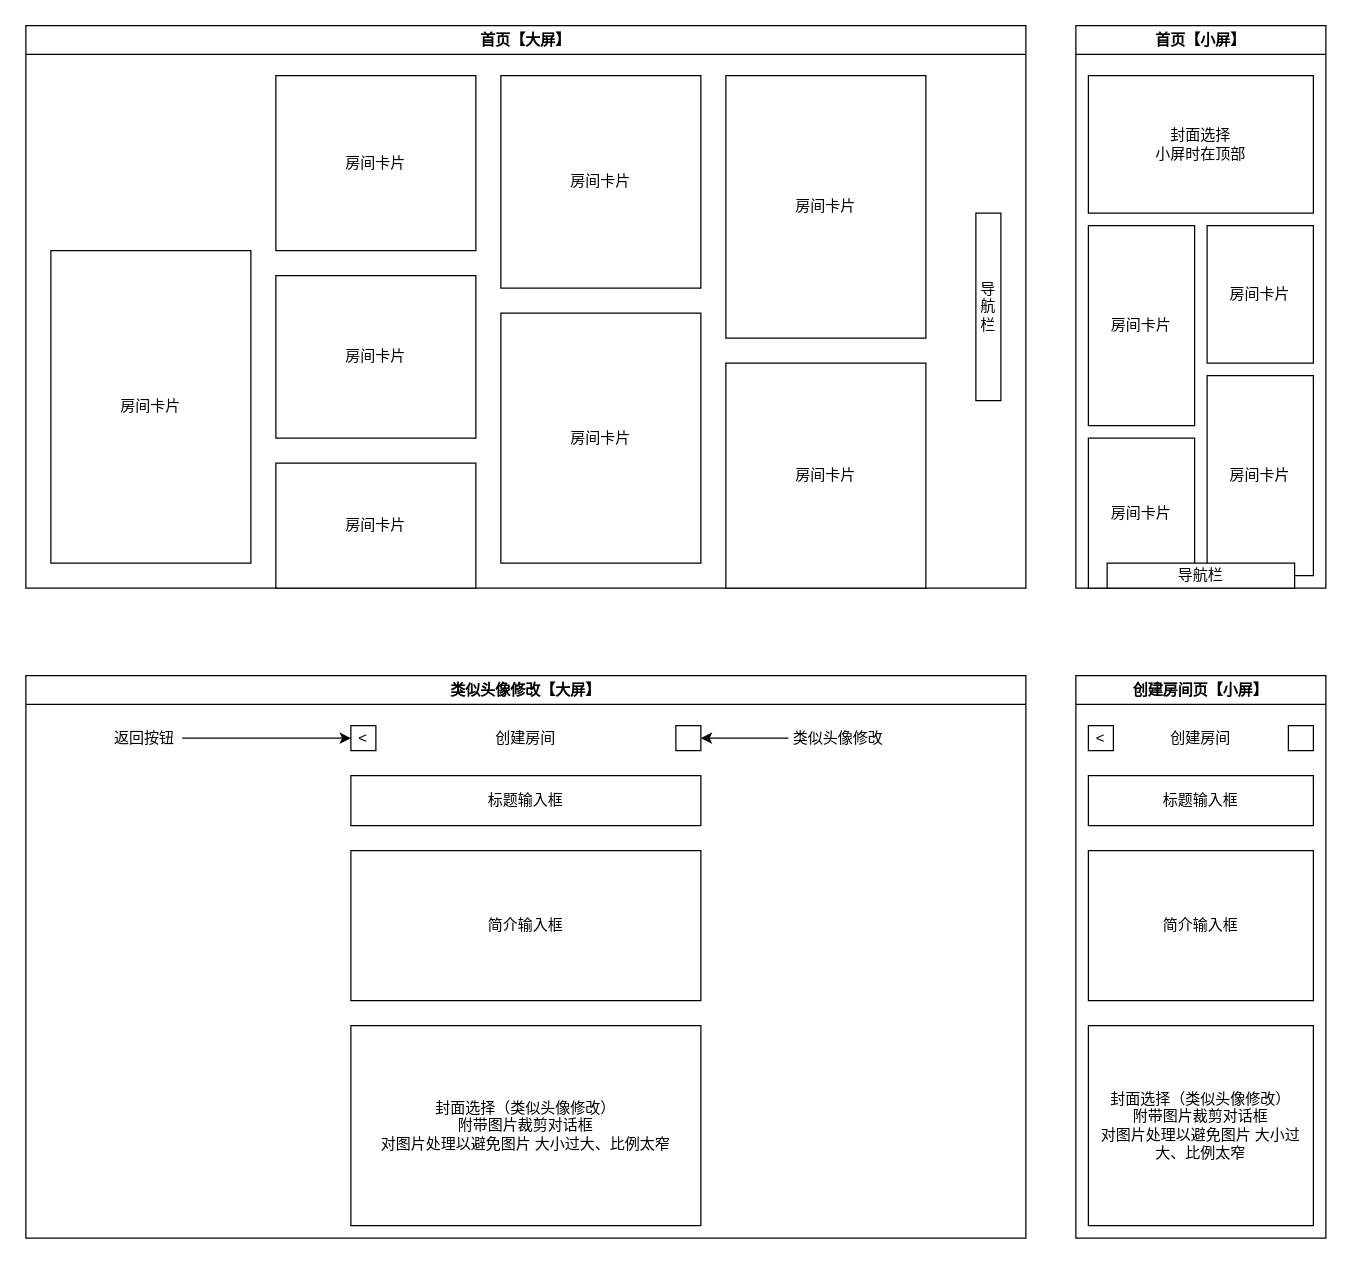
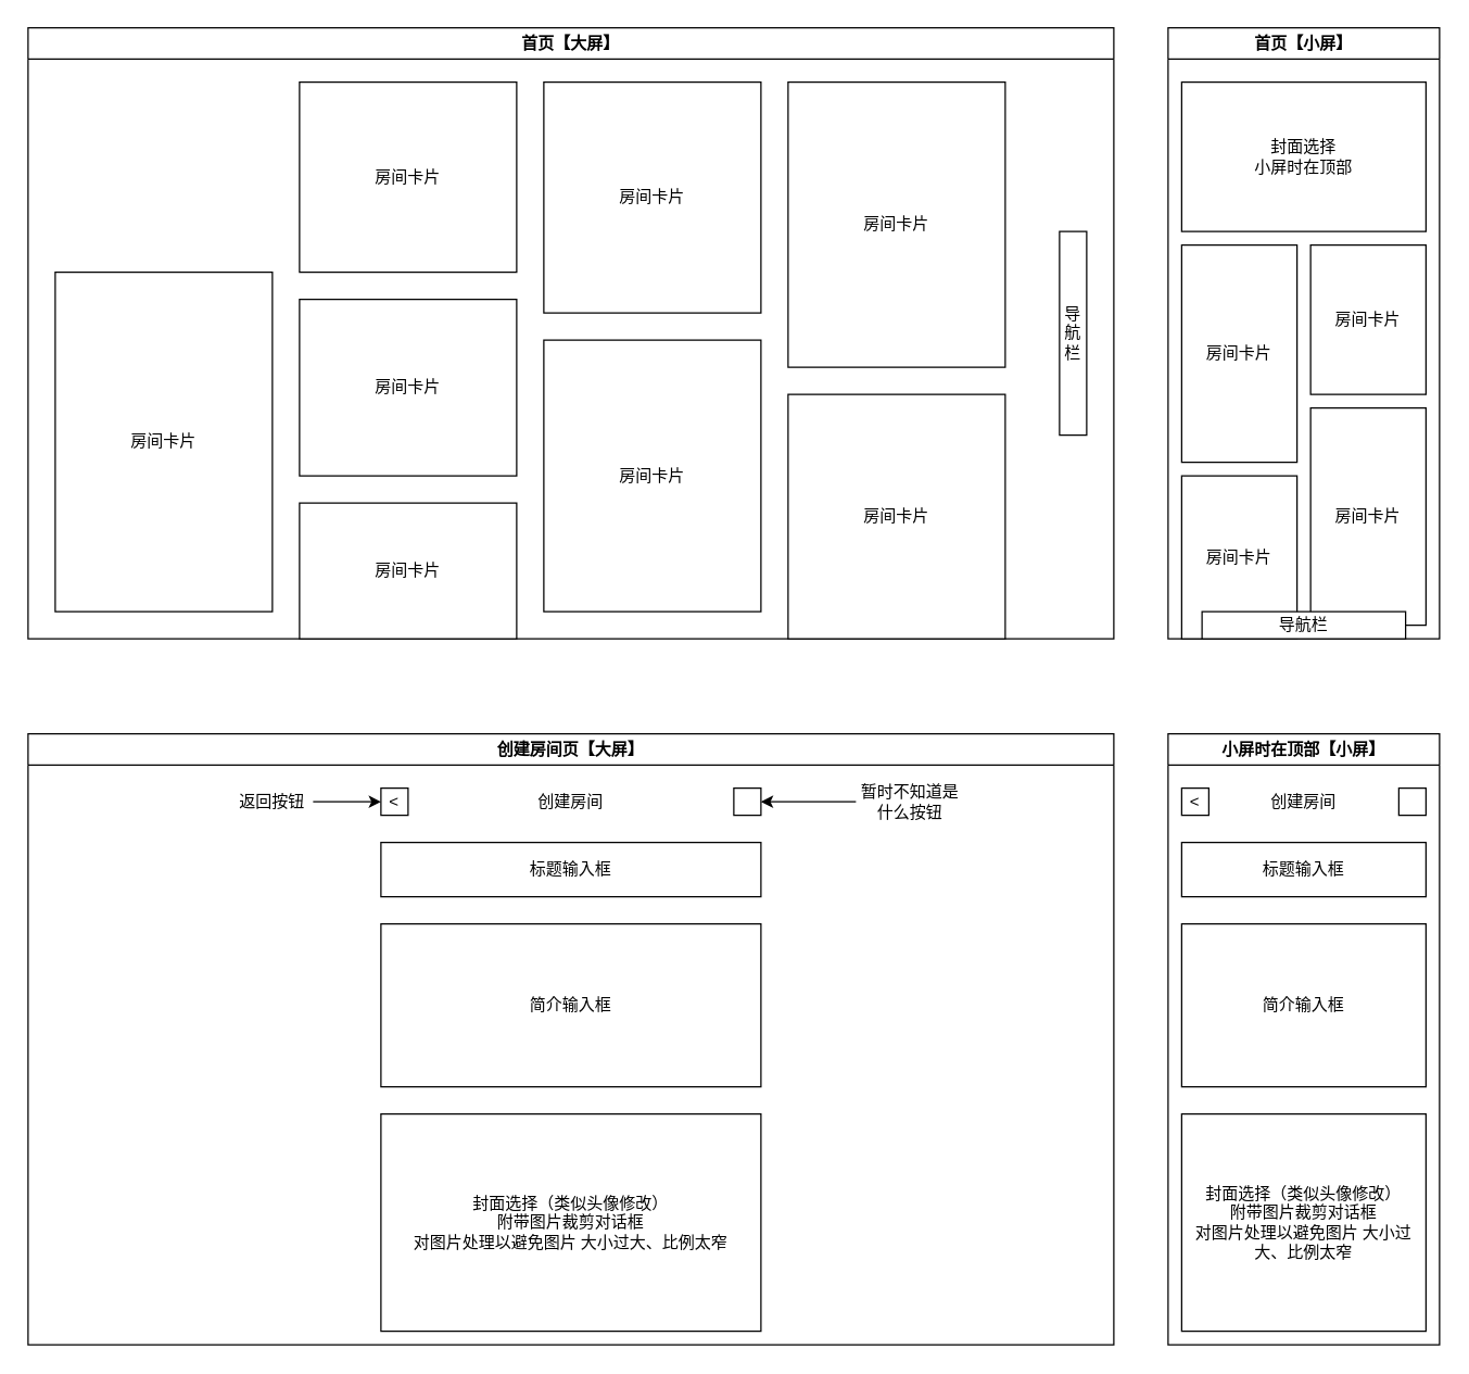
  <mxCell id="0" />
  <mxCell id="1" parent="0" />
  <mxCell id="2" value="首页【大屏】" style="swimlane;whiteSpace=wrap;html=1;" vertex="1" parent="1"><mxGeometry x="20" y="20" width="800" height="450" as="geometry" /></mxCell>
  <mxCell id="3" value="导航栏" style="rounded=0;whiteSpace=wrap;html=1;" vertex="1" parent="2"><mxGeometry x="760" y="150" width="20" height="150" as="geometry" /></mxCell>
  <mxCell id="4" value="房间卡片" style="rounded=0;whiteSpace=wrap;html=1;" vertex="1" parent="2"><mxGeometry x="200" y="40" width="160" height="140" as="geometry" /></mxCell>
  <mxCell id="5" value="房间卡片" style="rounded=0;whiteSpace=wrap;html=1;" vertex="1" parent="2"><mxGeometry x="380" y="40" width="160" height="170" as="geometry" /></mxCell>
  <mxCell id="6" value="房间卡片" style="rounded=0;whiteSpace=wrap;html=1;" vertex="1" parent="2"><mxGeometry x="560" y="40" width="160" height="210" as="geometry" /></mxCell>
  <mxCell id="7" value="房间卡片" style="rounded=0;whiteSpace=wrap;html=1;" vertex="1" parent="2"><mxGeometry x="20" y="180" width="160" height="250" as="geometry" /></mxCell>
  <mxCell id="8" value="房间卡片" style="rounded=0;whiteSpace=wrap;html=1;" vertex="1" parent="2"><mxGeometry x="200" y="200" width="160" height="130" as="geometry" /></mxCell>
  <mxCell id="9" value="房间卡片" style="rounded=0;whiteSpace=wrap;html=1;" vertex="1" parent="2"><mxGeometry x="380" y="230" width="160" height="200" as="geometry" /></mxCell>
  <mxCell id="10" value="房间卡片" style="rounded=0;whiteSpace=wrap;html=1;" vertex="1" parent="2"><mxGeometry x="560" y="270" width="160" height="180" as="geometry" /></mxCell>
  <mxCell id="11" value="房间卡片" style="rounded=0;whiteSpace=wrap;html=1;" vertex="1" parent="2"><mxGeometry x="200" y="350" width="160" height="100" as="geometry" /></mxCell>
  <mxCell id="12" value="首页【小屏】" style="swimlane;whiteSpace=wrap;html=1;" vertex="1" parent="1"><mxGeometry x="860" y="20" width="200" height="450" as="geometry"><mxRectangle x="920" y="80" width="140" height="30" as="alternateBounds" /></mxGeometry></mxCell>
  <mxCell id="13" value="封面选择&lt;br&gt;小屏时在顶部" style="rounded=0;whiteSpace=wrap;html=1;" vertex="1" parent="12"><mxGeometry x="10" y="40" width="180" height="110" as="geometry" /></mxCell>
  <mxCell id="14" value="房间卡片" style="rounded=0;whiteSpace=wrap;html=1;" vertex="1" parent="12"><mxGeometry x="10" y="160" width="85" height="160" as="geometry" /></mxCell>
  <mxCell id="15" value="房间卡片" style="rounded=0;whiteSpace=wrap;html=1;" vertex="1" parent="12"><mxGeometry x="105" y="160" width="85" height="110" as="geometry" /></mxCell>
  <mxCell id="16" value="房间卡片" style="rounded=0;whiteSpace=wrap;html=1;" vertex="1" parent="12"><mxGeometry x="105" y="280" width="85" height="160" as="geometry" /></mxCell>
  <mxCell id="17" value="房间卡片" style="rounded=0;whiteSpace=wrap;html=1;" vertex="1" parent="12"><mxGeometry x="10" y="330" width="85" height="120" as="geometry" /></mxCell>
  <mxCell id="18" value="导航栏" style="rounded=0;whiteSpace=wrap;html=1;" vertex="1" parent="12"><mxGeometry x="25" y="430" width="150" height="20" as="geometry" /></mxCell>
- <mxCell id="19" value="类似头像修改【大屏】" style="swimlane;whiteSpace=wrap;html=1;" vertex="1" parent="1"><mxGeometry x="20" y="540" width="800" height="450" as="geometry"><mxRectangle x="80" y="600" width="150" height="30" as="alternateBounds" /></mxGeometry></mxCell>
+ <mxCell id="19" value="创建房间页【大屏】" style="swimlane;whiteSpace=wrap;html=1;" vertex="1" parent="1"><mxGeometry x="20" y="540" width="800" height="450" as="geometry"><mxRectangle x="80" y="600" width="150" height="30" as="alternateBounds" /></mxGeometry></mxCell>
  <mxCell id="20" value="&amp;lt;" style="rounded=0;whiteSpace=wrap;html=1;" vertex="1" parent="19"><mxGeometry x="260" y="40" width="20" height="20" as="geometry" /></mxCell>
  <mxCell id="21" value="创建房间" style="text;html=1;strokeColor=none;fillColor=none;align=center;verticalAlign=middle;whiteSpace=wrap;rounded=0;" vertex="1" parent="19"><mxGeometry x="370" y="35" width="60" height="30" as="geometry" /></mxCell>
- <mxCell id="22" value="返回按钮" style="text;html=1;strokeColor=none;fillColor=none;align=center;verticalAlign=middle;whiteSpace=wrap;rounded=0;" vertex="1" parent="19"><mxGeometry x="65" y="35" width="60" height="30" as="geometry" /></mxCell>
+ <mxCell id="22" value="返回按钮" style="text;html=1;strokeColor=none;fillColor=none;align=center;verticalAlign=middle;whiteSpace=wrap;rounded=0;" vertex="1" parent="19"><mxGeometry x="150" y="35" width="60" height="30" as="geometry" /></mxCell>
  <mxCell id="23" style="edgeStyle=orthogonalEdgeStyle;rounded=0;orthogonalLoop=1;jettySize=auto;html=1;entryX=0;entryY=0.5;entryDx=0;entryDy=0;" edge="1" parent="19" source="22" target="20"><mxGeometry relative="1" as="geometry" /></mxCell>
  <mxCell id="24" value="" style="rounded=0;whiteSpace=wrap;html=1;" vertex="1" parent="19"><mxGeometry x="520" y="40" width="20" height="20" as="geometry" /></mxCell>
  <mxCell id="25" style="edgeStyle=orthogonalEdgeStyle;rounded=0;orthogonalLoop=1;jettySize=auto;html=1;entryX=1;entryY=0.5;entryDx=0;entryDy=0;" edge="1" parent="19" source="26" target="24"><mxGeometry relative="1" as="geometry" /></mxCell>
- <mxCell id="26" value="类似头像修改" style="text;html=1;strokeColor=none;fillColor=none;align=center;verticalAlign=middle;whiteSpace=wrap;rounded=0;" vertex="1" parent="19"><mxGeometry x="610" y="35" width="80" height="30" as="geometry" /></mxCell>
+ <mxCell id="26" value="暂时不知道是什么按钮" style="text;html=1;strokeColor=none;fillColor=none;align=center;verticalAlign=middle;whiteSpace=wrap;rounded=0;" vertex="1" parent="19"><mxGeometry x="610" y="35" width="80" height="30" as="geometry" /></mxCell>
  <mxCell id="27" value="标题输入框" style="rounded=0;whiteSpace=wrap;html=1;" vertex="1" parent="19"><mxGeometry x="260" y="80" width="280" height="40" as="geometry" /></mxCell>
  <mxCell id="28" value="简介输入框" style="rounded=0;whiteSpace=wrap;html=1;" vertex="1" parent="19"><mxGeometry x="260" y="140" width="280" height="120" as="geometry" /></mxCell>
  <mxCell id="29" value="封面选择（类似头像修改）&lt;br&gt;附带图片裁剪对话框&lt;br&gt;对图片处理以避免图片 大小过大、比例太窄" style="rounded=0;whiteSpace=wrap;html=1;" vertex="1" parent="19"><mxGeometry x="260" y="280" width="280" height="160" as="geometry" /></mxCell>
- <mxCell id="30" value="创建房间页【小屏】" style="swimlane;whiteSpace=wrap;html=1;" vertex="1" parent="1"><mxGeometry x="860" y="540" width="200" height="450" as="geometry"><mxRectangle x="80" y="600" width="150" height="30" as="alternateBounds" /></mxGeometry></mxCell>
+ <mxCell id="30" value="小屏时在顶部【小屏】" style="swimlane;whiteSpace=wrap;html=1;" vertex="1" parent="1"><mxGeometry x="860" y="540" width="200" height="450" as="geometry"><mxRectangle x="80" y="600" width="150" height="30" as="alternateBounds" /></mxGeometry></mxCell>
  <mxCell id="31" value="&amp;lt;" style="rounded=0;whiteSpace=wrap;html=1;" vertex="1" parent="30"><mxGeometry x="10" y="40" width="20" height="20" as="geometry" /></mxCell>
  <mxCell id="32" value="创建房间" style="text;html=1;strokeColor=none;fillColor=none;align=center;verticalAlign=middle;whiteSpace=wrap;rounded=0;" vertex="1" parent="30"><mxGeometry x="70" y="35" width="60" height="30" as="geometry" /></mxCell>
  <mxCell id="33" value="" style="rounded=0;whiteSpace=wrap;html=1;" vertex="1" parent="30"><mxGeometry x="170" y="40" width="20" height="20" as="geometry" /></mxCell>
  <mxCell id="34" value="标题输入框" style="rounded=0;whiteSpace=wrap;html=1;" vertex="1" parent="30"><mxGeometry x="10" y="80" width="180" height="40" as="geometry" /></mxCell>
  <mxCell id="35" value="简介输入框" style="rounded=0;whiteSpace=wrap;html=1;" vertex="1" parent="30"><mxGeometry x="10" y="140" width="180" height="120" as="geometry" /></mxCell>
  <mxCell id="36" value="封面选择（类似头像修改）&lt;br&gt;附带图片裁剪对话框&lt;br&gt;对图片处理以避免图片 大小过大、比例太窄" style="rounded=0;whiteSpace=wrap;html=1;" vertex="1" parent="30"><mxGeometry x="10" y="280" width="180" height="160" as="geometry" /></mxCell>
